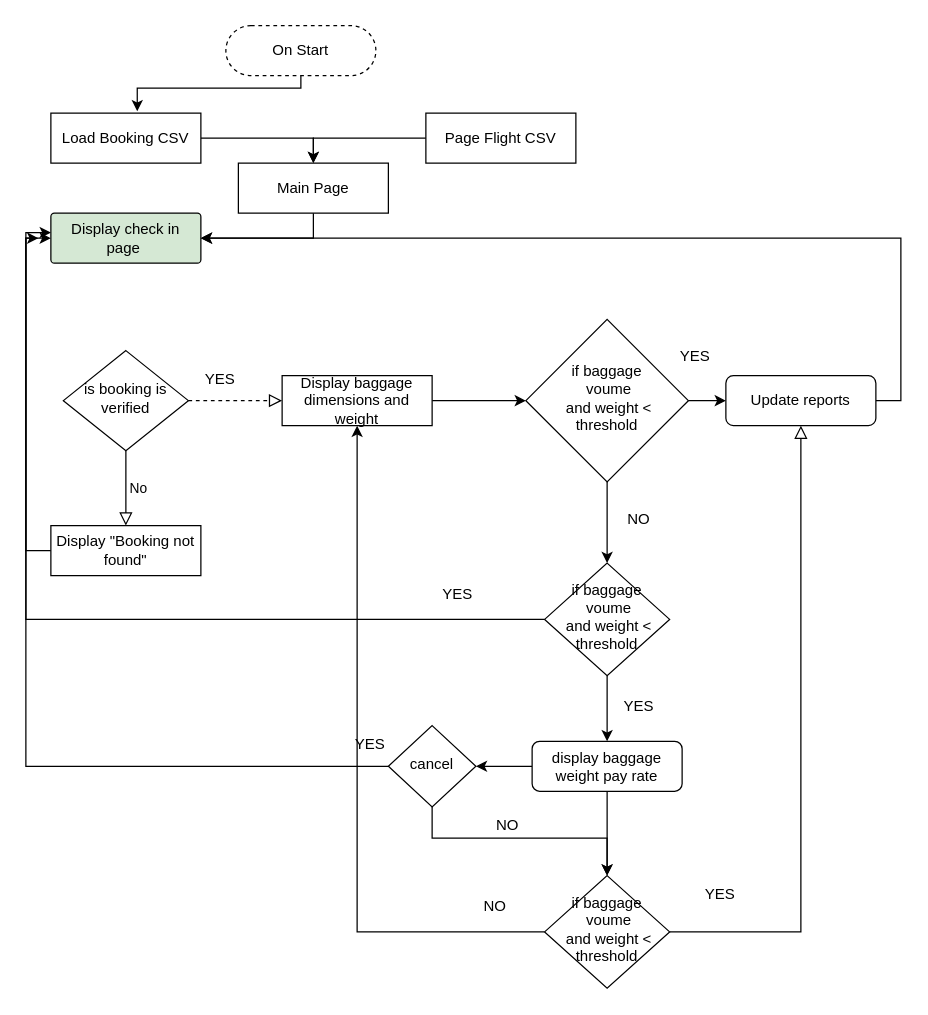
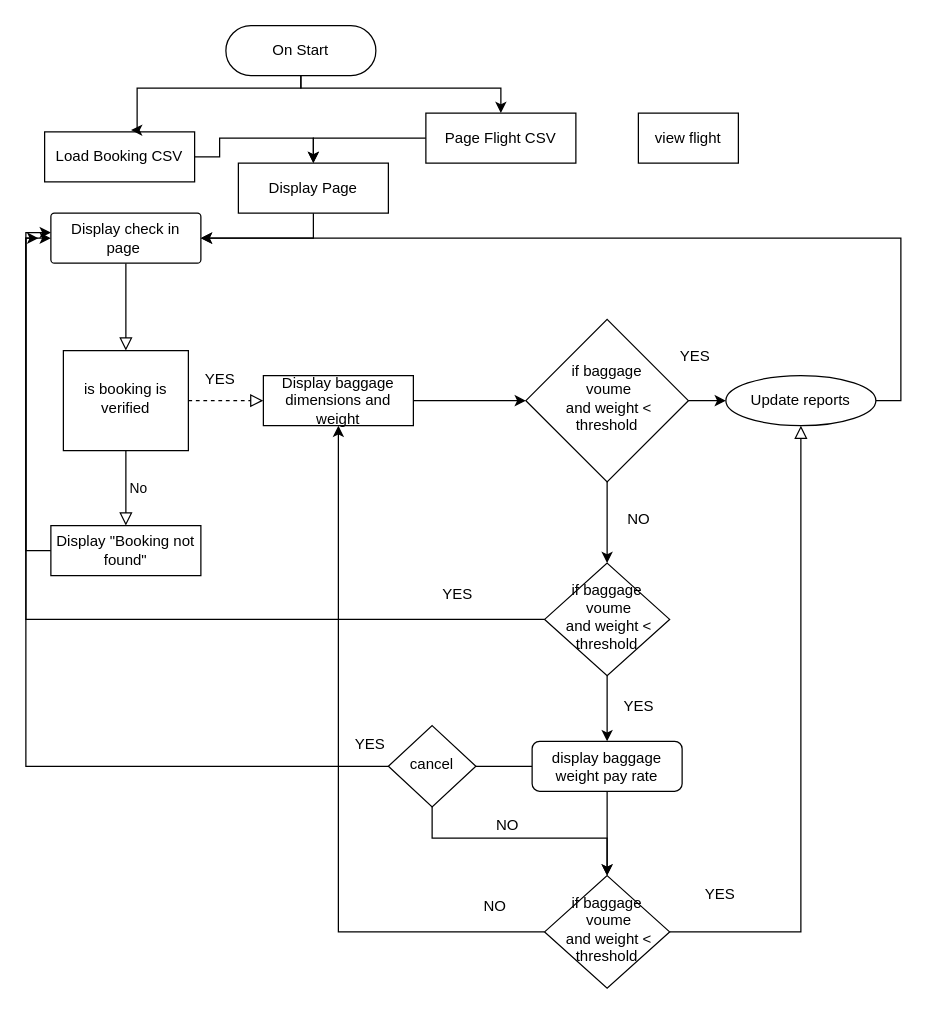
  <mxCell id="0" />
  <mxCell id="1" parent="0" />
- <mxCell id="3" value="Display check in page&amp;nbsp;" style="rounded=1;whiteSpace=wrap;html=1;fontSize=12;glass=0;strokeWidth=1;shadow=0;arcSize=7;fillColor=#d5e8d4;" parent="1" vertex="1"><mxGeometry x="40" y="170" width="120" height="40" as="geometry" /></mxCell>
+ <mxCell id="2" value="" style="rounded=0;html=1;jettySize=auto;orthogonalLoop=1;fontSize=11;endArrow=block;endFill=0;endSize=8;strokeWidth=1;shadow=0;labelBackgroundColor=none;edgeStyle=orthogonalEdgeStyle;" parent="1" source="3" target="5" edge="1"><mxGeometry relative="1" as="geometry" /></mxCell>
+ <mxCell id="3" value="Display check in page&amp;nbsp;" style="rounded=1;whiteSpace=wrap;html=1;fontSize=12;glass=0;strokeWidth=1;shadow=0;arcSize=7;" parent="1" vertex="1"><mxGeometry x="40" y="170" width="120" height="40" as="geometry" /></mxCell>
  <mxCell id="4" value="No" style="edgeStyle=orthogonalEdgeStyle;rounded=0;html=1;jettySize=auto;orthogonalLoop=1;fontSize=11;endArrow=block;endFill=0;endSize=8;strokeWidth=1;shadow=0;labelBackgroundColor=none;" parent="1" source="5" target="7" edge="1"><mxGeometry y="10" relative="1" as="geometry"><mxPoint as="offset" /></mxGeometry></mxCell>
- <mxCell id="5" value="is booking is verified" style="rhombus;whiteSpace=wrap;html=1;shadow=0;fontFamily=Helvetica;fontSize=12;align=center;strokeWidth=1;spacing=6;spacingTop=-4;" parent="1" vertex="1"><mxGeometry x="50" y="280" width="100" height="80" as="geometry" /></mxCell>
+ <mxCell id="5" value="is booking is verified" style="whiteSpace=wrap;html=1;shadow=0;fontFamily=Helvetica;fontSize=12;align=center;strokeWidth=1;spacing=6;spacingTop=-4;rounded=0;" parent="1" vertex="1"><mxGeometry x="50" y="280" width="100" height="80" as="geometry" /></mxCell>
  <mxCell id="6" style="edgeStyle=orthogonalEdgeStyle;rounded=0;orthogonalLoop=1;jettySize=auto;html=1;exitX=0;exitY=0.5;exitDx=0;exitDy=0;" edge="1" parent="1" source="7"><mxGeometry relative="1" as="geometry"><mxPoint x="40" y="190" as="targetPoint" /><Array as="points"><mxPoint x="20" y="440" /><mxPoint x="20" y="190" /></Array></mxGeometry></mxCell>
  <mxCell id="7" value="Display &quot;Booking not found&quot;" style="rounded=1;whiteSpace=wrap;html=1;fontSize=12;glass=0;strokeWidth=1;shadow=0;arcSize=0;" parent="1" vertex="1"><mxGeometry x="40" y="420" width="120" height="40" as="geometry" /></mxCell>
  <mxCell id="8" value="" style="rounded=0;html=1;jettySize=auto;orthogonalLoop=1;fontSize=11;endArrow=block;endFill=0;endSize=8;strokeWidth=1;shadow=0;labelBackgroundColor=none;edgeStyle=orthogonalEdgeStyle;exitX=1;exitY=0.5;exitDx=0;exitDy=0;" parent="1" source="31" target="12" edge="1"><mxGeometry x="0.333" y="20" relative="1" as="geometry"><mxPoint as="offset" /></mxGeometry></mxCell>
  <mxCell id="9" style="edgeStyle=orthogonalEdgeStyle;rounded=0;orthogonalLoop=1;jettySize=auto;html=1;exitX=0;exitY=0.5;exitDx=0;exitDy=0;" edge="1" parent="1" source="10"><mxGeometry relative="1" as="geometry"><mxPoint x="30" y="190" as="targetPoint" /><Array as="points"><mxPoint x="20" y="495" /><mxPoint x="20" y="190" /></Array></mxGeometry></mxCell>
  <mxCell id="10" value="if baggage&lt;br&gt;&amp;nbsp;voume&lt;br&gt;&amp;nbsp;and weight &amp;lt; threshold" style="rhombus;whiteSpace=wrap;html=1;shadow=0;fontFamily=Helvetica;fontSize=12;align=center;strokeWidth=1;spacing=6;spacingTop=-4;" parent="1" vertex="1"><mxGeometry x="435" y="450" width="100" height="90" as="geometry" /></mxCell>
  <mxCell id="11" style="edgeStyle=orthogonalEdgeStyle;rounded=0;orthogonalLoop=1;jettySize=auto;html=1;exitX=1;exitY=0.5;exitDx=0;exitDy=0;" edge="1" parent="1" source="12"><mxGeometry relative="1" as="geometry"><mxPoint x="160" y="190" as="targetPoint" /><Array as="points"><mxPoint x="720" y="320" /><mxPoint x="720" y="190" /></Array></mxGeometry></mxCell>
- <mxCell id="12" value="Update reports" style="rounded=1;whiteSpace=wrap;html=1;fontSize=12;glass=0;strokeWidth=1;shadow=0;" parent="1" vertex="1"><mxGeometry x="580" y="300" width="120" height="40" as="geometry" /></mxCell>
- <mxCell id="14" value="On Start" style="rounded=1;whiteSpace=wrap;html=1;fontSize=12;glass=0;strokeWidth=1;shadow=0;arcSize=50;dashed=1;" vertex="1" parent="1"><mxGeometry x="180" y="20" width="120" height="40" as="geometry" /></mxCell>
+ <mxCell id="12" value="Update reports" style="ellipse;whiteSpace=wrap;html=1;fontSize=12;glass=0;strokeWidth=1;shadow=0;" parent="1" vertex="1"><mxGeometry x="580" y="300" width="120" height="40" as="geometry" /></mxCell>
+ <mxCell id="13" style="edgeStyle=orthogonalEdgeStyle;rounded=0;orthogonalLoop=1;jettySize=auto;html=1;exitX=0.5;exitY=1;exitDx=0;exitDy=0;entryX=0.5;entryY=0;entryDx=0;entryDy=0;" edge="1" parent="1" source="14" target="23"><mxGeometry relative="1" as="geometry"><Array as="points"><mxPoint x="240" y="70" /><mxPoint x="400" y="70" /></Array></mxGeometry></mxCell>
+ <mxCell id="14" value="On Start" style="rounded=1;whiteSpace=wrap;html=1;fontSize=12;glass=0;strokeWidth=1;shadow=0;arcSize=50;" vertex="1" parent="1"><mxGeometry x="180" y="20" width="120" height="40" as="geometry" /></mxCell>
  <mxCell id="15" style="edgeStyle=orthogonalEdgeStyle;rounded=0;orthogonalLoop=1;jettySize=auto;html=1;exitX=1;exitY=0.5;exitDx=0;exitDy=0;entryX=0.5;entryY=0;entryDx=0;entryDy=0;" edge="1" parent="1" source="16" target="18"><mxGeometry relative="1" as="geometry" /></mxCell>
- <mxCell id="16" value="Load Booking CSV" style="rounded=1;whiteSpace=wrap;html=1;fontSize=12;glass=0;strokeWidth=1;shadow=0;arcSize=0;" vertex="1" parent="1"><mxGeometry x="40" y="90" width="120" height="40" as="geometry" /></mxCell>
+ <mxCell id="16" value="Load Booking CSV" style="rounded=1;whiteSpace=wrap;html=1;fontSize=12;glass=0;strokeWidth=1;shadow=0;arcSize=0;" vertex="1" parent="1"><mxGeometry x="35" y="105" width="120" height="40" as="geometry" /></mxCell>
  <mxCell id="17" style="edgeStyle=orthogonalEdgeStyle;rounded=0;orthogonalLoop=1;jettySize=auto;html=1;exitX=0.5;exitY=1;exitDx=0;exitDy=0;entryX=1;entryY=0.5;entryDx=0;entryDy=0;" edge="1" parent="1" source="18" target="3"><mxGeometry relative="1" as="geometry" /></mxCell>
- <mxCell id="18" value="Main Page" style="rounded=1;whiteSpace=wrap;html=1;fontSize=12;glass=0;strokeWidth=1;shadow=0;arcSize=0;" vertex="1" parent="1"><mxGeometry x="190" y="130" width="120" height="40" as="geometry" /></mxCell>
+ <mxCell id="18" value="Display Page" style="rounded=1;whiteSpace=wrap;html=1;fontSize=12;glass=0;strokeWidth=1;shadow=0;arcSize=0;" vertex="1" parent="1"><mxGeometry x="190" y="130" width="120" height="40" as="geometry" /></mxCell>
  <mxCell id="19" value="" style="rounded=0;html=1;jettySize=auto;orthogonalLoop=1;fontSize=11;endArrow=block;endFill=0;endSize=8;strokeWidth=1;shadow=0;labelBackgroundColor=none;edgeStyle=orthogonalEdgeStyle;dashed=1;" edge="1" parent="1" source="5" target="21"><mxGeometry y="20" relative="1" as="geometry"><mxPoint as="offset" /><mxPoint x="140" y="320" as="sourcePoint" /><mxPoint x="450" y="350" as="targetPoint" /></mxGeometry></mxCell>
  <mxCell id="20" style="edgeStyle=orthogonalEdgeStyle;rounded=0;orthogonalLoop=1;jettySize=auto;html=1;exitX=1;exitY=0.5;exitDx=0;exitDy=0;entryX=0;entryY=0.5;entryDx=0;entryDy=0;" edge="1" parent="1" source="21" target="27"><mxGeometry relative="1" as="geometry" /></mxCell>
- <mxCell id="21" value="Display baggage dimensions and weight" style="rounded=1;whiteSpace=wrap;html=1;fontSize=12;glass=0;strokeWidth=1;shadow=0;arcSize=0;" parent="1" vertex="1"><mxGeometry x="225" y="300" width="120" height="40" as="geometry" /></mxCell>
+ <mxCell id="21" value="Display baggage dimensions and weight" style="rounded=1;whiteSpace=wrap;html=1;fontSize=12;glass=0;strokeWidth=1;shadow=0;arcSize=0;" parent="1" vertex="1"><mxGeometry x="210" y="300" width="120" height="40" as="geometry" /></mxCell>
  <mxCell id="22" style="edgeStyle=orthogonalEdgeStyle;rounded=0;orthogonalLoop=1;jettySize=auto;html=1;exitX=0;exitY=0.5;exitDx=0;exitDy=0;" edge="1" parent="1" source="23"><mxGeometry relative="1" as="geometry"><mxPoint x="250" y="130" as="targetPoint" /><Array as="points"><mxPoint x="250" y="110" /></Array></mxGeometry></mxCell>
  <mxCell id="23" value="Page Flight CSV" style="rounded=1;whiteSpace=wrap;html=1;fontSize=12;glass=0;strokeWidth=1;shadow=0;arcSize=0;" vertex="1" parent="1"><mxGeometry x="340" y="90" width="120" height="40" as="geometry" /></mxCell>
  <mxCell id="24" style="edgeStyle=orthogonalEdgeStyle;rounded=0;orthogonalLoop=1;jettySize=auto;html=1;exitX=0.5;exitY=1;exitDx=0;exitDy=0;entryX=0.576;entryY=-0.036;entryDx=0;entryDy=0;entryPerimeter=0;" edge="1" parent="1" source="14" target="16"><mxGeometry relative="1" as="geometry"><Array as="points"><mxPoint x="240" y="70" /><mxPoint x="109" y="70" /></Array></mxGeometry></mxCell>
  <mxCell id="25" style="edgeStyle=orthogonalEdgeStyle;rounded=0;orthogonalLoop=1;jettySize=auto;html=1;exitX=0.5;exitY=1;exitDx=0;exitDy=0;entryX=0.5;entryY=0;entryDx=0;entryDy=0;" edge="1" parent="1" source="27" target="10"><mxGeometry relative="1" as="geometry" /></mxCell>
  <mxCell id="26" style="edgeStyle=orthogonalEdgeStyle;rounded=0;orthogonalLoop=1;jettySize=auto;html=1;exitX=1;exitY=0.5;exitDx=0;exitDy=0;entryX=0;entryY=0.5;entryDx=0;entryDy=0;" edge="1" parent="1" source="27" target="12"><mxGeometry relative="1" as="geometry"><mxPoint x="585" y="265" as="sourcePoint" /></mxGeometry></mxCell>
  <mxCell id="27" value="if baggage&lt;br&gt;&amp;nbsp;voume&lt;br&gt;&amp;nbsp;and weight &amp;lt; threshold" style="rhombus;whiteSpace=wrap;html=1;shadow=0;fontFamily=Helvetica;fontSize=12;align=center;strokeWidth=1;spacing=6;spacingTop=-4;" vertex="1" parent="1"><mxGeometry x="420" y="255" width="130" height="130" as="geometry" /></mxCell>
  <mxCell id="28" style="edgeStyle=orthogonalEdgeStyle;rounded=0;orthogonalLoop=1;jettySize=auto;html=1;exitX=0;exitY=0.5;exitDx=0;exitDy=0;" edge="1" parent="1" source="29"><mxGeometry relative="1" as="geometry"><mxPoint x="40" y="185.556" as="targetPoint" /><Array as="points"><mxPoint x="20" y="613" /><mxPoint x="20" y="186" /></Array></mxGeometry></mxCell>
  <mxCell id="29" value="cancel" style="rhombus;whiteSpace=wrap;html=1;shadow=0;fontFamily=Helvetica;fontSize=12;align=center;strokeWidth=1;spacing=6;spacingTop=-4;" vertex="1" parent="1"><mxGeometry x="310" y="580" width="70" height="65" as="geometry" /></mxCell>
  <mxCell id="30" style="edgeStyle=orthogonalEdgeStyle;rounded=0;orthogonalLoop=1;jettySize=auto;html=1;exitX=0;exitY=0.5;exitDx=0;exitDy=0;entryX=0.5;entryY=1;entryDx=0;entryDy=0;" edge="1" parent="1" source="31" target="21"><mxGeometry relative="1" as="geometry" /></mxCell>
  <mxCell id="31" value="if baggage&lt;br&gt;&amp;nbsp;voume&lt;br&gt;&amp;nbsp;and weight &amp;lt; threshold" style="rhombus;whiteSpace=wrap;html=1;shadow=0;fontFamily=Helvetica;fontSize=12;align=center;strokeWidth=1;spacing=6;spacingTop=-4;" vertex="1" parent="1"><mxGeometry x="435" y="700" width="100" height="90" as="geometry" /></mxCell>
- <mxCell id="32" style="edgeStyle=orthogonalEdgeStyle;rounded=0;orthogonalLoop=1;jettySize=auto;html=1;exitX=0;exitY=0.5;exitDx=0;exitDy=0;entryX=1;entryY=0.5;entryDx=0;entryDy=0;" edge="1" parent="1" source="35" target="29"><mxGeometry relative="1" as="geometry" /></mxCell>
+ <mxCell id="32" style="edgeStyle=orthogonalEdgeStyle;rounded=0;orthogonalLoop=1;jettySize=auto;html=1;exitX=0;exitY=0.5;exitDx=0;exitDy=0;entryX=1;entryY=0.5;entryDx=0;entryDy=0;endArrow=none;" edge="1" parent="1" source="35" target="29"><mxGeometry relative="1" as="geometry" /></mxCell>
  <mxCell id="33" style="edgeStyle=orthogonalEdgeStyle;rounded=0;orthogonalLoop=1;jettySize=auto;html=1;exitX=0.5;exitY=1;exitDx=0;exitDy=0;entryX=0.5;entryY=0;entryDx=0;entryDy=0;" edge="1" parent="1" source="35" target="31"><mxGeometry relative="1" as="geometry" /></mxCell>
  <mxCell id="34" style="edgeStyle=orthogonalEdgeStyle;rounded=0;orthogonalLoop=1;jettySize=auto;html=1;exitX=0.5;exitY=1;exitDx=0;exitDy=0;" edge="1" parent="1" source="29"><mxGeometry relative="1" as="geometry"><mxPoint x="485" y="700" as="targetPoint" /><Array as="points"><mxPoint x="345" y="670" /><mxPoint x="485" y="670" /></Array></mxGeometry></mxCell>
  <mxCell id="35" value="display baggage weight pay rate" style="rounded=1;whiteSpace=wrap;html=1;fontSize=12;glass=0;strokeWidth=1;shadow=0;" vertex="1" parent="1"><mxGeometry x="425" y="592.5" width="120" height="40" as="geometry" /></mxCell>
  <mxCell id="36" style="edgeStyle=orthogonalEdgeStyle;rounded=0;orthogonalLoop=1;jettySize=auto;html=1;exitX=0.5;exitY=1;exitDx=0;exitDy=0;entryX=0.5;entryY=0;entryDx=0;entryDy=0;" edge="1" parent="1" source="10" target="35"><mxGeometry relative="1" as="geometry" /></mxCell>
+ <mxCell id="37" value="view flight" style="rounded=1;whiteSpace=wrap;html=1;fontSize=12;glass=0;strokeWidth=1;shadow=0;arcSize=0;" vertex="1" parent="1"><mxGeometry x="510" y="90" width="80" height="40" as="geometry" /></mxCell>
  <mxCell id="38" value="YES" style="text;html=1;align=center;verticalAlign=middle;resizable=0;points=[];autosize=1;strokeColor=none;fillColor=none;" vertex="1" parent="1"><mxGeometry x="150" y="288" width="50" height="30" as="geometry" /></mxCell>
  <mxCell id="39" value="YES" style="text;html=1;align=center;verticalAlign=middle;resizable=0;points=[];autosize=1;strokeColor=none;fillColor=none;" vertex="1" parent="1"><mxGeometry x="485" y="550" width="50" height="30" as="geometry" /></mxCell>
  <mxCell id="40" value="YES" style="text;html=1;align=center;verticalAlign=middle;resizable=0;points=[];autosize=1;strokeColor=none;fillColor=none;" vertex="1" parent="1"><mxGeometry x="550" y="700" width="50" height="30" as="geometry" /></mxCell>
  <mxCell id="41" value="NO" style="text;html=1;align=center;verticalAlign=middle;resizable=0;points=[];autosize=1;strokeColor=none;fillColor=none;" vertex="1" parent="1"><mxGeometry x="375" y="710" width="40" height="30" as="geometry" /></mxCell>
  <mxCell id="42" value="YES" style="text;html=1;align=center;verticalAlign=middle;resizable=0;points=[];autosize=1;strokeColor=none;fillColor=none;" vertex="1" parent="1"><mxGeometry x="340" y="460" width="50" height="30" as="geometry" /></mxCell>
  <mxCell id="43" value="YES" style="text;html=1;align=center;verticalAlign=middle;resizable=0;points=[];autosize=1;strokeColor=none;fillColor=none;" vertex="1" parent="1"><mxGeometry x="530" y="270" width="50" height="30" as="geometry" /></mxCell>
  <mxCell id="44" value="NO" style="text;html=1;align=center;verticalAlign=middle;resizable=0;points=[];autosize=1;strokeColor=none;fillColor=none;" vertex="1" parent="1"><mxGeometry x="490" y="400" width="40" height="30" as="geometry" /></mxCell>
  <mxCell id="45" value="YES" style="text;html=1;align=center;verticalAlign=middle;resizable=0;points=[];autosize=1;strokeColor=none;fillColor=none;" vertex="1" parent="1"><mxGeometry x="270" y="580" width="50" height="30" as="geometry" /></mxCell>
  <mxCell id="46" value="NO" style="text;html=1;align=center;verticalAlign=middle;resizable=0;points=[];autosize=1;strokeColor=none;fillColor=none;" vertex="1" parent="1"><mxGeometry x="385" y="645" width="40" height="30" as="geometry" /></mxCell>
